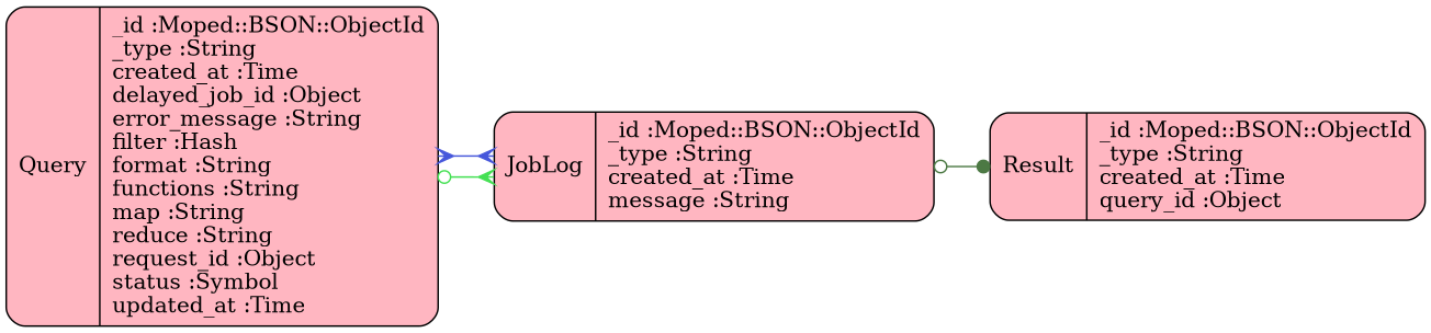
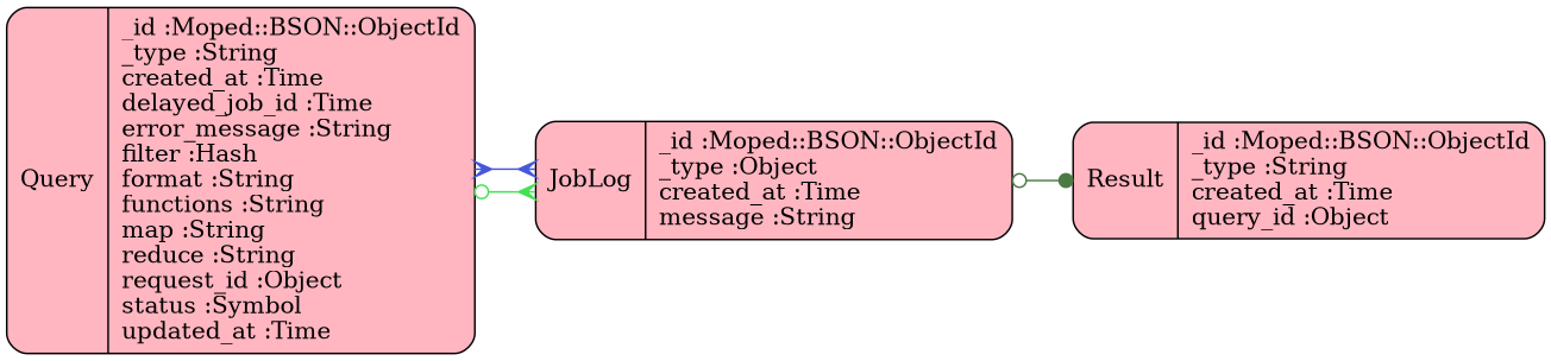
  digraph {
    rankdir=LR
    splines=true
    node [fillcolor=lightpink shape=Mrecord style=filled]
    edge [arrowhead=crow arrowtail=odot dir=both]
-   n1 [label="{Query|_id :Moped::BSON::ObjectId\l_type :String\lcreated_at :Time\ldelayed_job_id :Object\lerror_message :String\lfilter :Hash\lformat :String\lfunctions :String\lmap :String\lreduce :String\lrequest_id :Object\lstatus :Symbol\lupdated_at :Time\l}"]
-   n2 [label="{JobLog|_id :Moped::BSON::ObjectId\l_type :String\lcreated_at :Time\lmessage :String\l}"]
+   n1 [label="{Query|_id :Moped::BSON::ObjectId\l_type :String\lcreated_at :Time\ldelayed_job_id :Time\lerror_message :String\lfilter :Hash\lformat :String\lfunctions :String\lmap :String\lreduce :String\lrequest_id :Object\lstatus :Symbol\lupdated_at :Time\l}"]
+   n2 [label="{JobLog|_id :Moped::BSON::ObjectId\l_type :Object\lcreated_at :Time\lmessage :String\l}"]
    n3 [label="{Result|_id :Moped::BSON::ObjectId\l_type :String\lcreated_at :Time\lquery_id :Object\l}"]
    n1 -> n2 [color="#44E053"]
    n2 -> n1 [arrowtail=crow color="#4657DB"]
    n2 -> n3 [arrowhead=dot color="#4C7944"]
  }
